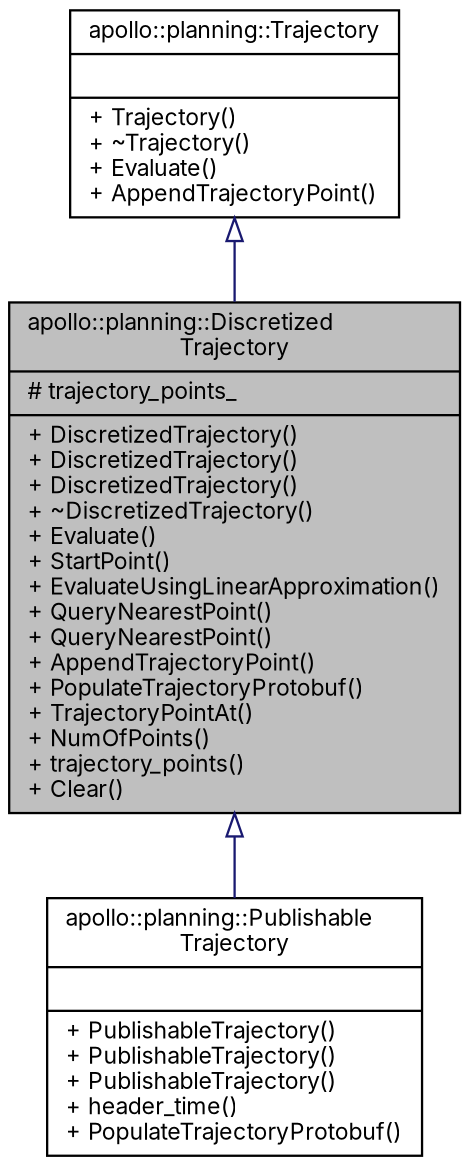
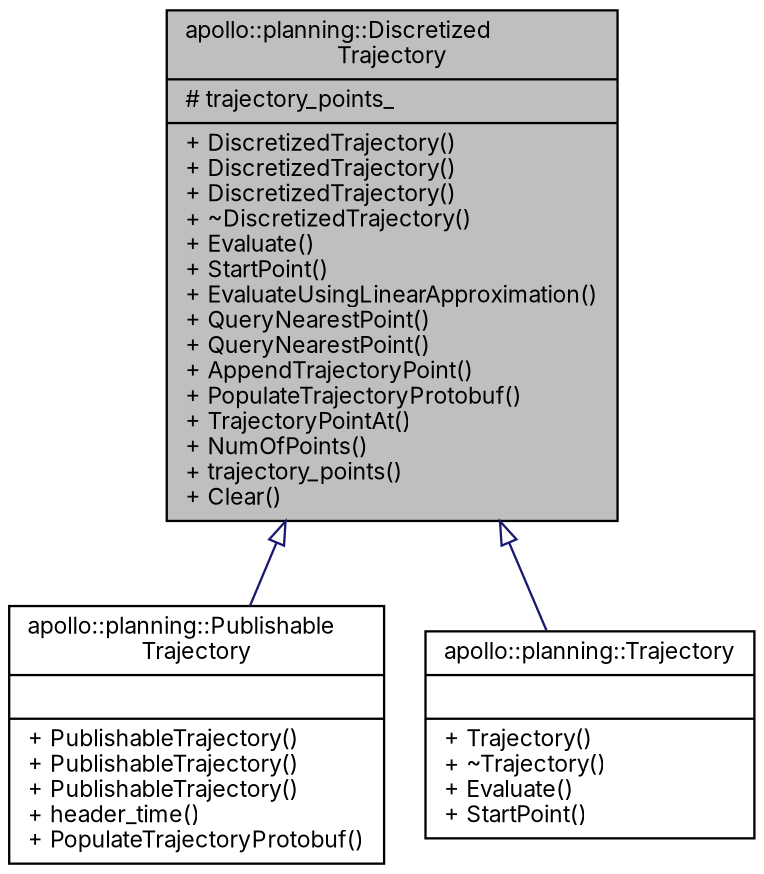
  digraph {
    fontname=Inter
    node [color=black fillcolor=white fontname=Inter fontsize=10 shape=record style=filled]
    edge [arrowtail=onormal color=midnightblue dir=back fontname=Inter fontsize=10 labelfontname=Helvetica labelfontsize=10 style=solid]
    n1 [fillcolor=grey75 fontcolor=black height=0.2 label="{apollo::planning::Discretized\lTrajectory\n|# trajectory_points_\l|+ DiscretizedTrajectory()\l+ DiscretizedTrajectory()\l+ DiscretizedTrajectory()\l+ ~DiscretizedTrajectory()\l+ Evaluate()\l+ StartPoint()\l+ EvaluateUsingLinearApproximation()\l+ QueryNearestPoint()\l+ QueryNearestPoint()\l+ AppendTrajectoryPoint()\l+ PopulateTrajectoryProtobuf()\l+ TrajectoryPointAt()\l+ NumOfPoints()\l+ trajectory_points()\l+ Clear()\l}" width=0.4]
    n2 [height=0.2 label="{apollo::planning::Publishable\lTrajectory\n||+ PublishableTrajectory()\l+ PublishableTrajectory()\l+ PublishableTrajectory()\l+ header_time()\l+ PopulateTrajectoryProtobuf()\l}" width=0.4]
-   n3 [height=0.2 label="{apollo::planning::Trajectory\n||+ Trajectory()\l+ ~Trajectory()\l+ Evaluate()\l+ AppendTrajectoryPoint()\l}" width=0.4]
+   n3 [height=0.2 label="{apollo::planning::Trajectory\n||+ Trajectory()\l+ ~Trajectory()\l+ Evaluate()\l+ StartPoint()\l}" width=0.4]
    n1 -> n2
-   n3 -> n1
+   n1 -> n3
  }
